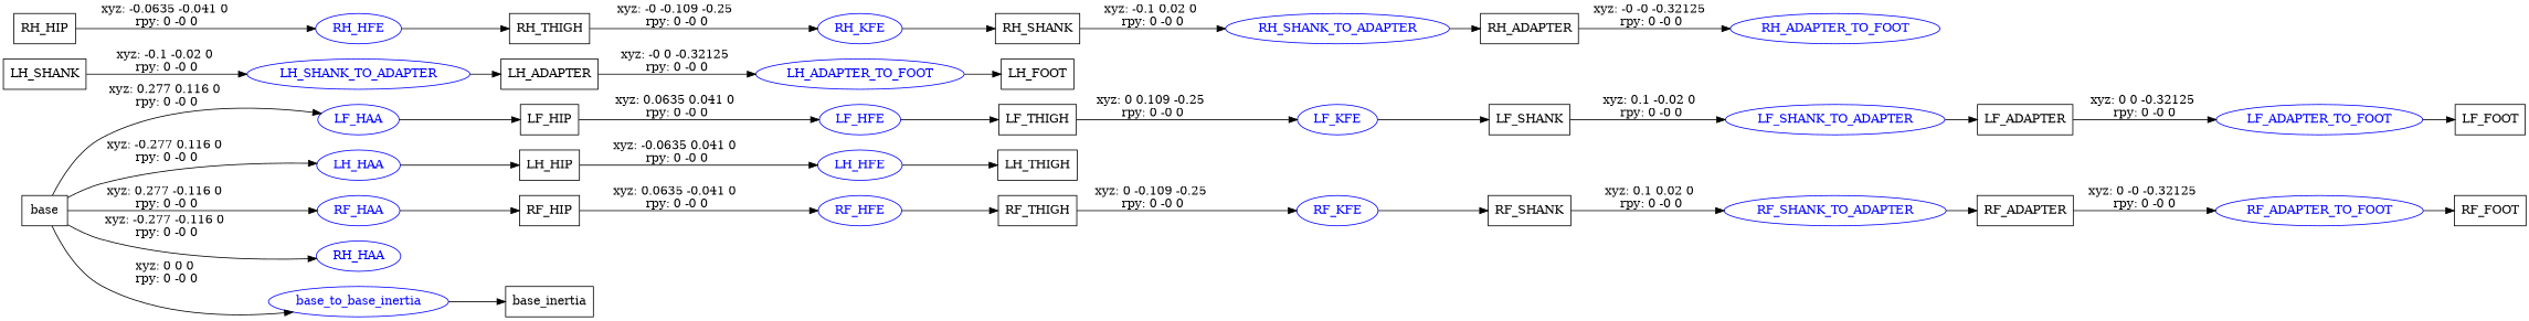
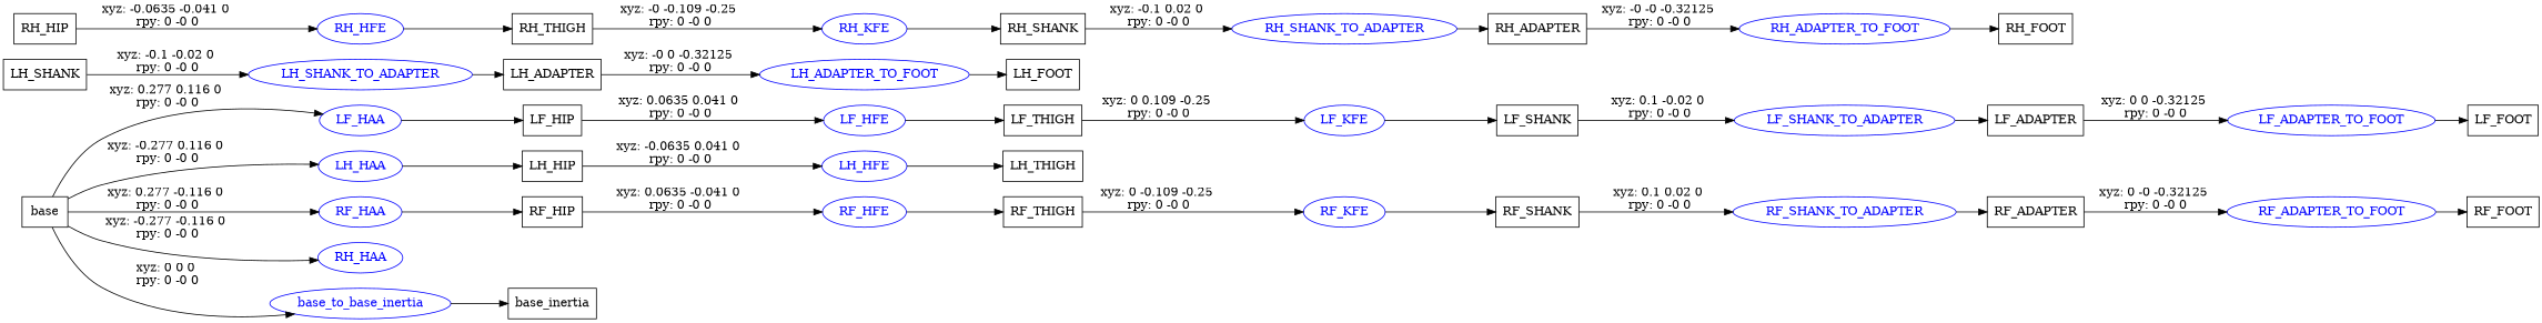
  digraph {
    rankdir=LR
    node [shape=box]
    n1 [label=base]
    LF_HAA [color=blue fontcolor=blue shape=ellipse]
    LH_HAA [color=blue fontcolor=blue shape=ellipse]
    RF_HAA [color=blue fontcolor=blue shape=ellipse]
    RH_HAA [color=blue fontcolor=blue shape=ellipse]
    base_to_base_inertia [color=blue fontcolor=blue shape=ellipse]
    n7 [label=LF_HIP]
    n8 [label=LH_HIP]
    n9 [label=RF_HIP]
    n10 [label=base_inertia]
    LF_HFE [color=blue fontcolor=blue shape=ellipse]
    n12 [label=LF_THIGH]
    LF_KFE [color=blue fontcolor=blue shape=ellipse]
    n14 [label=LF_SHANK]
    LF_SHANK_TO_ADAPTER [color=blue fontcolor=blue shape=ellipse]
    n16 [label=LF_ADAPTER]
    LF_ADAPTER_TO_FOOT [color=blue fontcolor=blue shape=ellipse]
    n18 [label=LF_FOOT]
    LH_HFE [color=blue fontcolor=blue shape=ellipse]
    n20 [label=LH_THIGH]
    n21 [label=LH_SHANK]
    LH_SHANK_TO_ADAPTER [color=blue fontcolor=blue shape=ellipse]
    n23 [label=LH_ADAPTER]
    LH_ADAPTER_TO_FOOT [color=blue fontcolor=blue shape=ellipse]
    n25 [label=LH_FOOT]
    RF_HFE [color=blue fontcolor=blue shape=ellipse]
    n27 [label=RF_THIGH]
    RF_KFE [color=blue fontcolor=blue shape=ellipse]
    n29 [label=RF_SHANK]
    RF_SHANK_TO_ADAPTER [color=blue fontcolor=blue shape=ellipse]
    n31 [label=RF_ADAPTER]
    RF_ADAPTER_TO_FOOT [color=blue fontcolor=blue shape=ellipse]
    n33 [label=RF_FOOT]
    n34 [label=RH_HIP]
    RH_HFE [color=blue fontcolor=blue shape=ellipse]
    n36 [label=RH_THIGH]
    RH_KFE [color=blue fontcolor=blue shape=ellipse]
    n38 [label=RH_SHANK]
    RH_SHANK_TO_ADAPTER [color=blue fontcolor=blue shape=ellipse]
    n40 [label=RH_ADAPTER]
    RH_ADAPTER_TO_FOOT [color=blue fontcolor=blue shape=ellipse]
+   n42 [label=RH_FOOT]
    n1 -> LF_HAA [label="xyz: 0.277 0.116 0 \nrpy: 0 -0 0"]
    n1 -> LH_HAA [label="xyz: -0.277 0.116 0 \nrpy: 0 -0 0"]
    n1 -> RF_HAA [label="xyz: 0.277 -0.116 0 \nrpy: 0 -0 0"]
    n1 -> RH_HAA [label="xyz: -0.277 -0.116 0 \nrpy: 0 -0 0"]
    n1 -> base_to_base_inertia [label="xyz: 0 0 0 \nrpy: 0 -0 0"]
    LF_HAA -> n7
    LH_HAA -> n8
    RF_HAA -> n9
    base_to_base_inertia -> n10
    n7 -> LF_HFE [label="xyz: 0.0635 0.041 0 \nrpy: 0 -0 0"]
    n8 -> LH_HFE [label="xyz: -0.0635 0.041 0 \nrpy: 0 -0 0"]
    n9 -> RF_HFE [label="xyz: 0.0635 -0.041 0 \nrpy: 0 -0 0"]
    LF_HFE -> n12
    n12 -> LF_KFE [label="xyz: 0 0.109 -0.25 \nrpy: 0 -0 0"]
    LF_KFE -> n14
    n14 -> LF_SHANK_TO_ADAPTER [label="xyz: 0.1 -0.02 0 \nrpy: 0 -0 0"]
    LF_SHANK_TO_ADAPTER -> n16
    n16 -> LF_ADAPTER_TO_FOOT [label="xyz: 0 0 -0.32125 \nrpy: 0 -0 0"]
    LF_ADAPTER_TO_FOOT -> n18
    LH_HFE -> n20
    n21 -> LH_SHANK_TO_ADAPTER [label="xyz: -0.1 -0.02 0 \nrpy: 0 -0 0"]
    LH_SHANK_TO_ADAPTER -> n23
    n23 -> LH_ADAPTER_TO_FOOT [label="xyz: -0 0 -0.32125 \nrpy: 0 -0 0"]
    LH_ADAPTER_TO_FOOT -> n25
    RF_HFE -> n27
    n27 -> RF_KFE [label="xyz: 0 -0.109 -0.25 \nrpy: 0 -0 0"]
    RF_KFE -> n29
    n29 -> RF_SHANK_TO_ADAPTER [label="xyz: 0.1 0.02 0 \nrpy: 0 -0 0"]
    RF_SHANK_TO_ADAPTER -> n31
    n31 -> RF_ADAPTER_TO_FOOT [label="xyz: 0 -0 -0.32125 \nrpy: 0 -0 0"]
    RF_ADAPTER_TO_FOOT -> n33
    n34 -> RH_HFE [label="xyz: -0.0635 -0.041 0 \nrpy: 0 -0 0"]
    RH_HFE -> n36
    n36 -> RH_KFE [label="xyz: -0 -0.109 -0.25 \nrpy: 0 -0 0"]
    RH_KFE -> n38
    n38 -> RH_SHANK_TO_ADAPTER [label="xyz: -0.1 0.02 0 \nrpy: 0 -0 0"]
    RH_SHANK_TO_ADAPTER -> n40
    n40 -> RH_ADAPTER_TO_FOOT [label="xyz: -0 -0 -0.32125 \nrpy: 0 -0 0"]
+   RH_ADAPTER_TO_FOOT -> n42
  }
